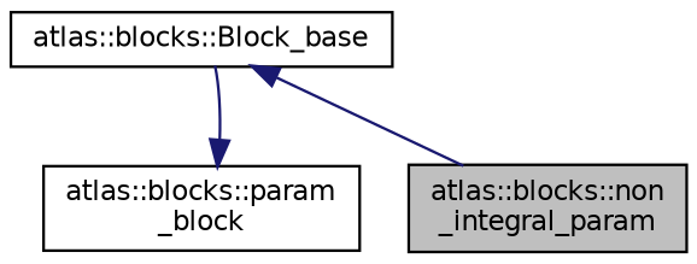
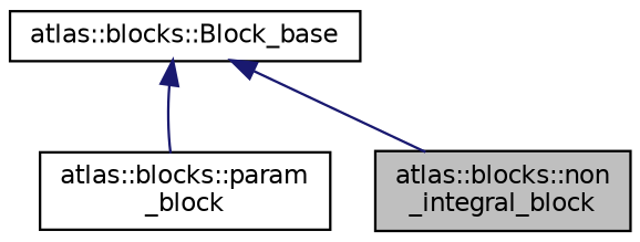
  digraph {
    fontname="DejaVu Sans"
    node [color=black fillcolor=white fontname="DejaVu Sans" fontsize=10 shape=record style=filled]
    edge [color=midnightblue dir=back fontname="DejaVu Sans" fontsize=10 labelfontname=Helvetica labelfontsize=10 style=solid]
-   n1 [fillcolor=grey75 fontcolor=black height=0.2 label="atlas::blocks::non\l_integral_param" width=0.4]
+   n1 [fillcolor=grey75 fontcolor=black height=0.2 label="atlas::blocks::non\l_integral_block" width=0.4]
    n2 [height=0.2 label="atlas::blocks::param\l_block" width=0.4]
    n3 [height=0.2 label="atlas::blocks::Block_base" width=0.4]
    n3 -> n1
-   n2 -> n3
+   n3 -> n2
  }
